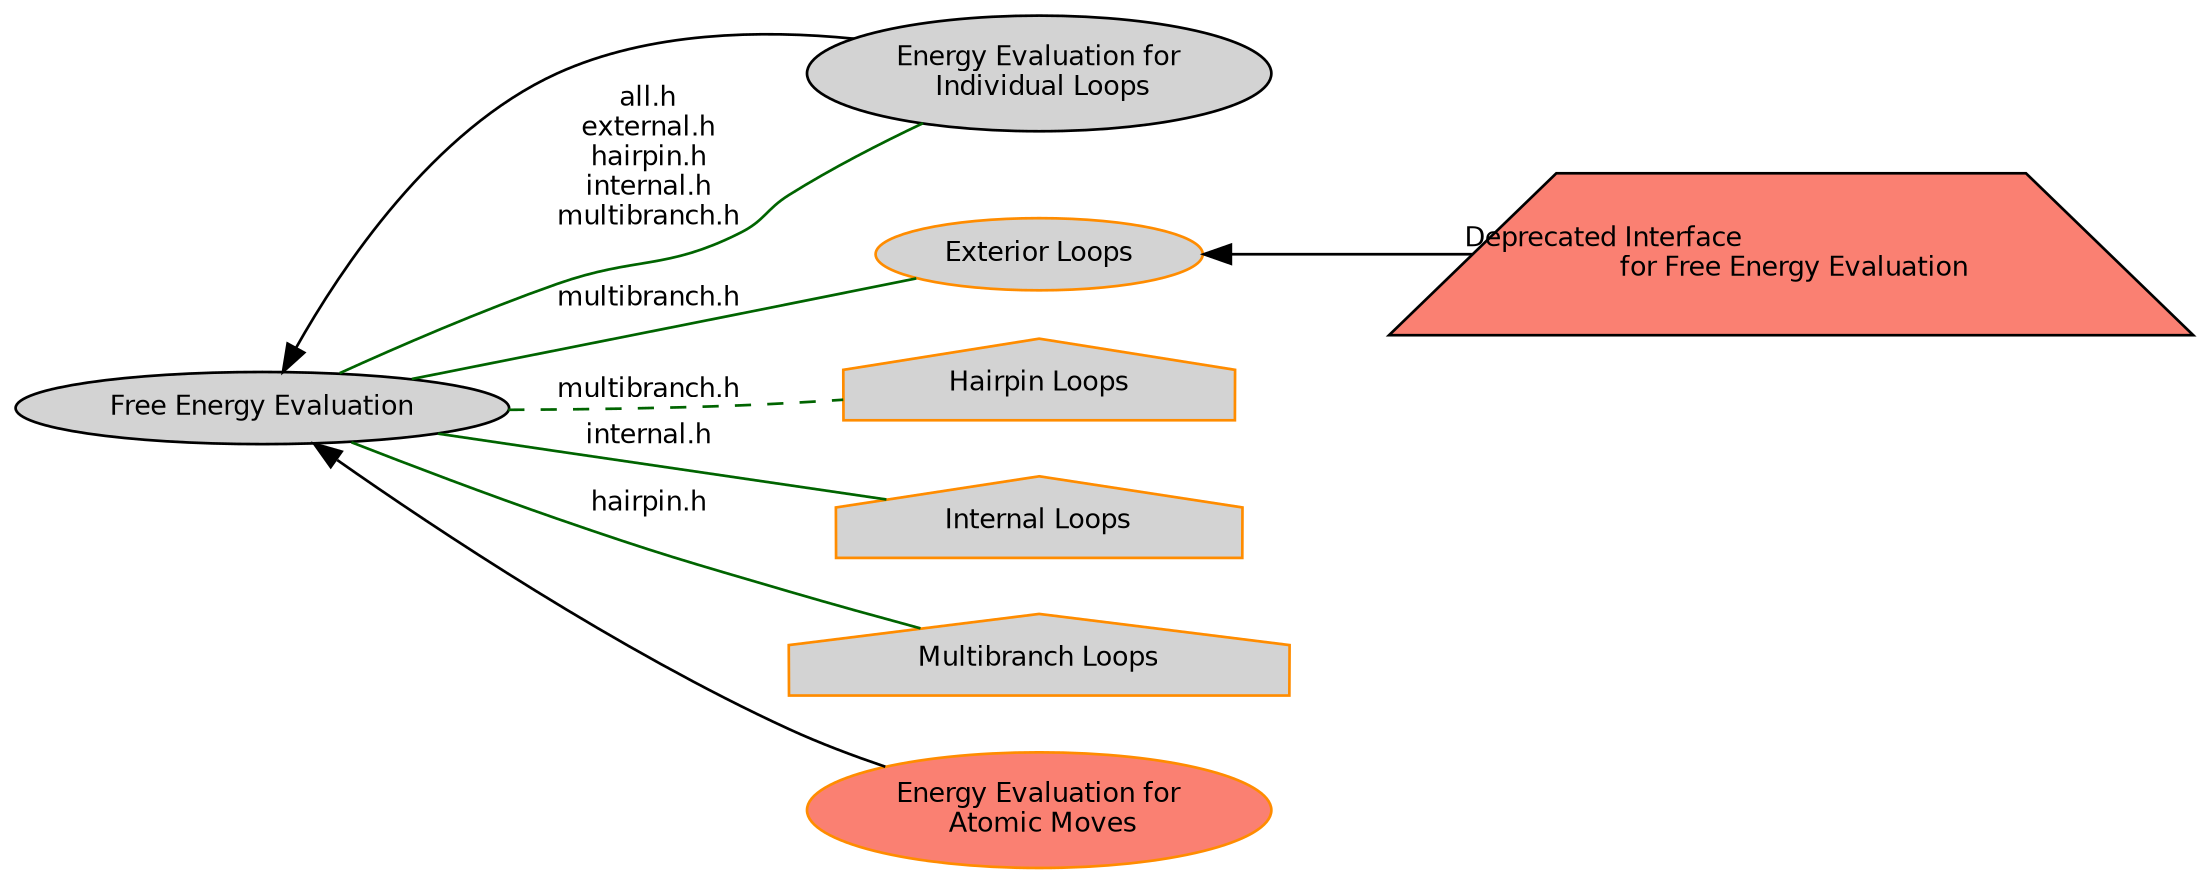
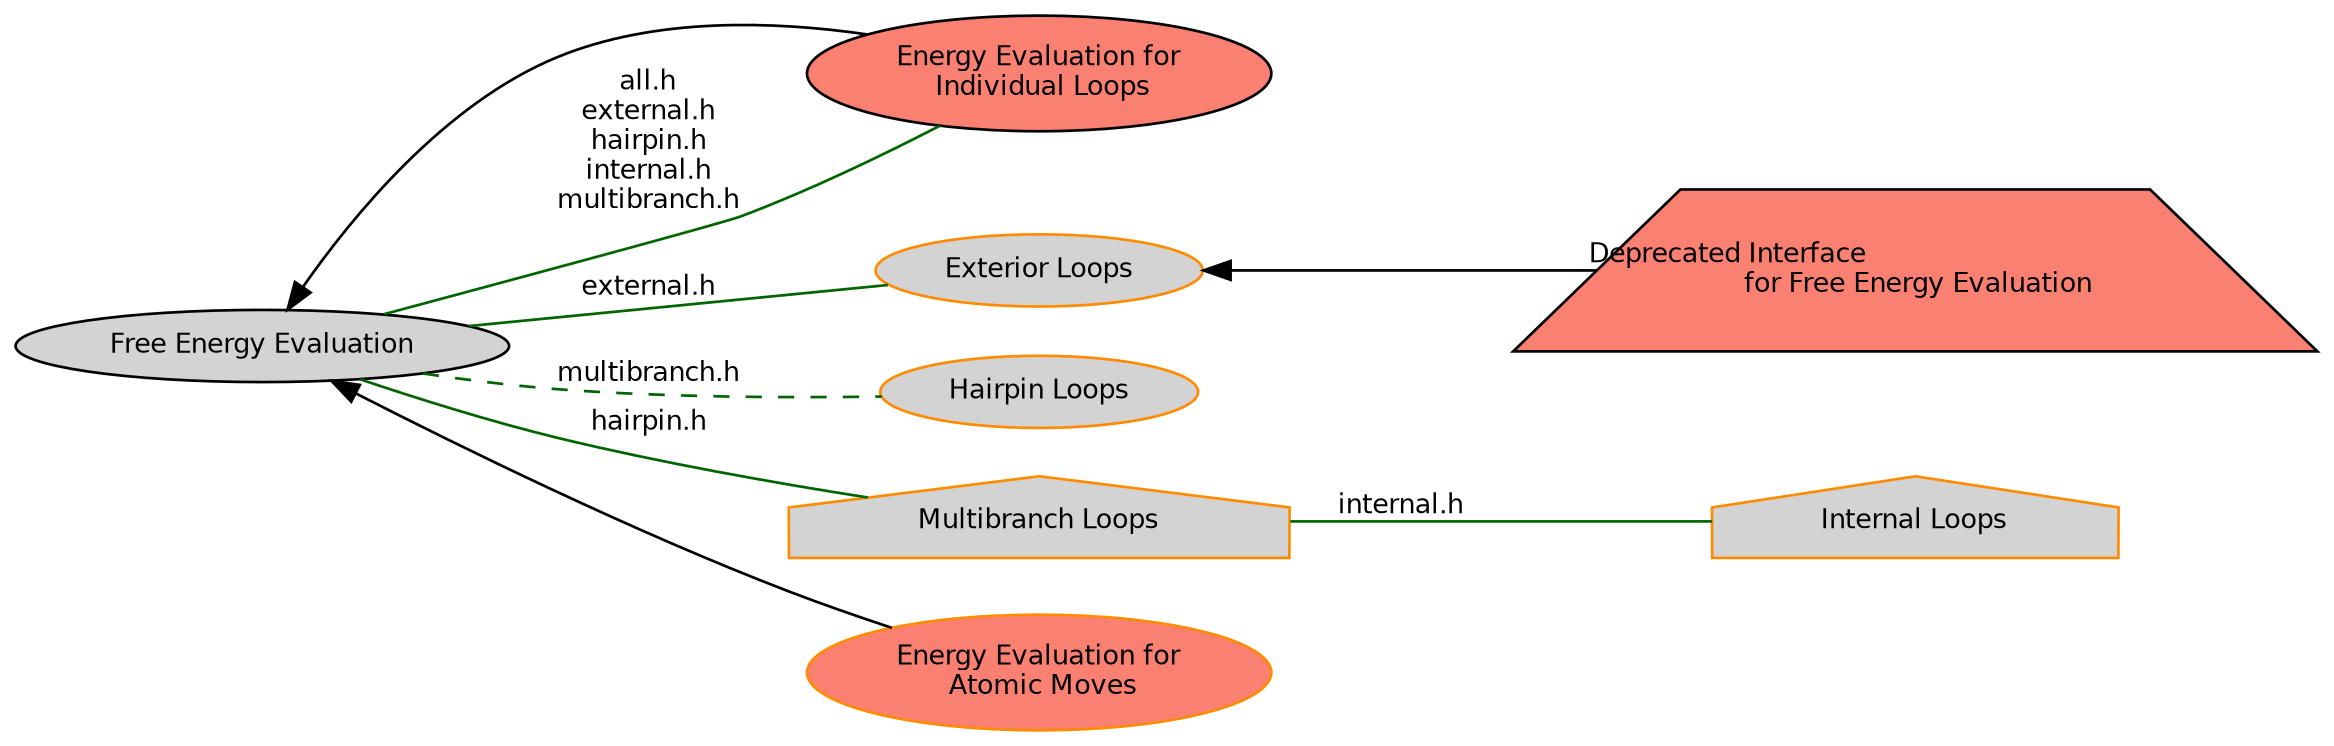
  digraph {
    rankdir=LR
    node [color=darkorange fillcolor=lightgrey fontname=Helvetica fontsize=10 shape=ellipse style=filled]
    edge [dir=none fontname=Helvetica fontsize=10 labelfontname=Helvetica labelfontsize=10 shape=plaintext style=solid color=darkgreen]
    n1 [color=black fontcolor=black height=0.2 label="Free Energy Evaluation" width=0.4]
-   n2 [color=black height=0.2 label="Energy Evaluation for\l Individual Loops" width=0.4]
+   n2 [color=black fillcolor=salmon height=0.2 label="Energy Evaluation for\l Individual Loops" width=0.4]
    n3 [height=0.2 label="Exterior Loops" width=0.4]
-   n4 [height=0.2 label="Hairpin Loops" shape=house width=0.4]
+   n4 [height=0.2 label="Hairpin Loops" width=0.4]
    n5 [height=0.2 label="Internal Loops" shape=house width=0.4]
    n6 [height=0.2 label="Multibranch Loops" shape=house width=0.4]
    n7 [fillcolor=salmon height=0.2 label="Energy Evaluation for\l Atomic Moves" width=0.4]
    n8 [color=black fillcolor=salmon height=0.2 label="Deprecated Interface\l for Free Energy Evaluation" shape=trapezium width=0.4]
    n1 -> n2 [dir=back color=""]
    n1 -> n2 [label="all.h\nexternal.h\nhairpin.h\ninternal.h\nmultibranch.h"]
-   n1 -> n3 [label="multibranch.h"]
+   n1 -> n3 [label="external.h"]
    n1 -> n4 [label="multibranch.h" style=dashed]
-   n1 -> n5 [label="internal.h"]
+   n6 -> n5 [label="internal.h"]
    n1 -> n6 [label="hairpin.h"]
    n1 -> n7 [dir=back color=""]
    n3 -> n8 [dir=back color=""]
  }
